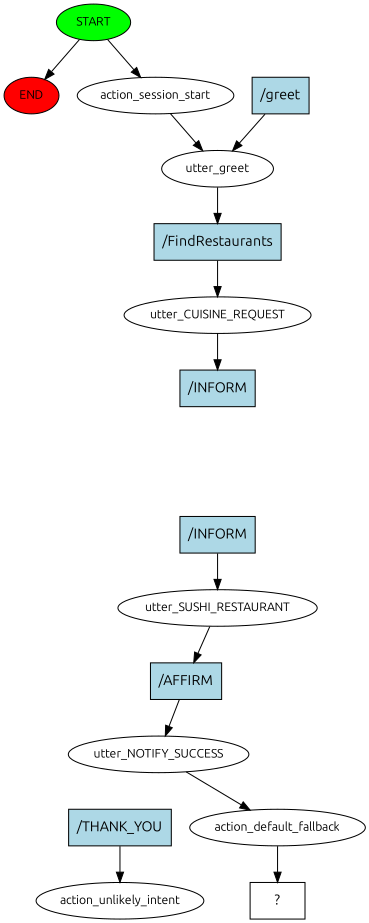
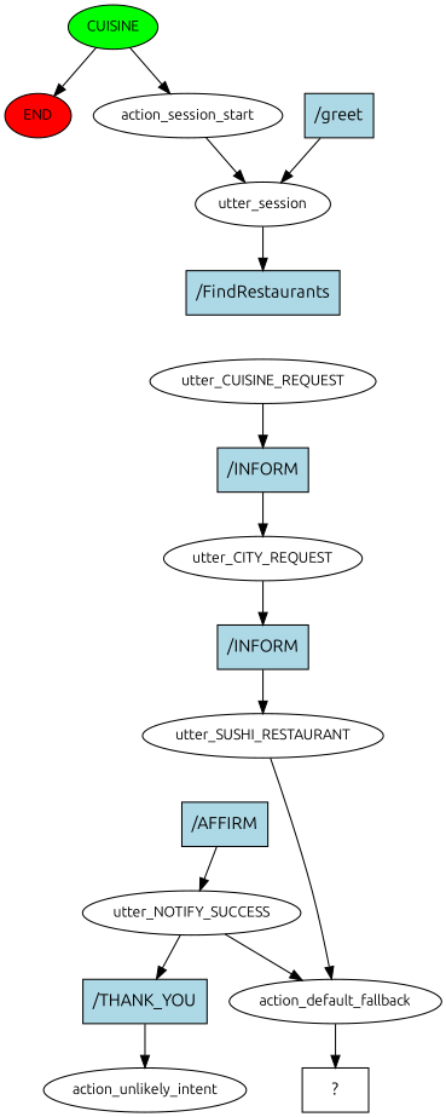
  digraph {
    fontname=Ubuntu
    node [fontname=Ubuntu fontsize=12]
    edge [fontname=Ubuntu]
-   n1 [fillcolor=green label=START style=filled]
+   n1 [fillcolor=green label=CUISINE style=filled]
    n2 [fillcolor=red label=END style=filled]
    n3 [label=action_session_start]
-   n4 [label=utter_greet]
+   n4 [label=utter_session]
    n5 [fillcolor=lightblue label="/greet" shape=rect style=filled fontsize=""]
    n6 [fillcolor=lightblue label="/FindRestaurants" shape=rect style=filled fontsize=""]
    n7 [label=utter_CUISINE_REQUEST]
    n8 [fillcolor=lightblue label="/INFORM" shape=rect style=filled fontsize=""]
+   n9 [label=utter_CITY_REQUEST]
    n10 [fillcolor=lightblue label="/INFORM" shape=rect style=filled fontsize=""]
    n11 [label=utter_SUSHI_RESTAURANT]
    n12 [fillcolor=lightblue label="/AFFIRM" shape=rect style=filled fontsize=""]
    n13 [label=utter_NOTIFY_SUCCESS]
    n14 [fillcolor=lightblue label="/THANK_YOU" shape=rect style=filled fontsize=""]
    n15 [label=action_default_fallback]
    n16 [label=action_unlikely_intent]
    n17 [label="  ?  " shape=rect fontsize=""]
    n1 -> n2
    n1 -> n3
    n3 -> n4
    n4 -> n6
    n5 -> n4
-   n6 -> n7
    n7 -> n8
+   n8 -> n9
+   n9 -> n10
    n10 -> n11
-   n11 -> n12
+   n11 -> n15
    n12 -> n13
+   n13 -> n14
    n13 -> n15
    n14 -> n16
    n15 -> n17
  }
